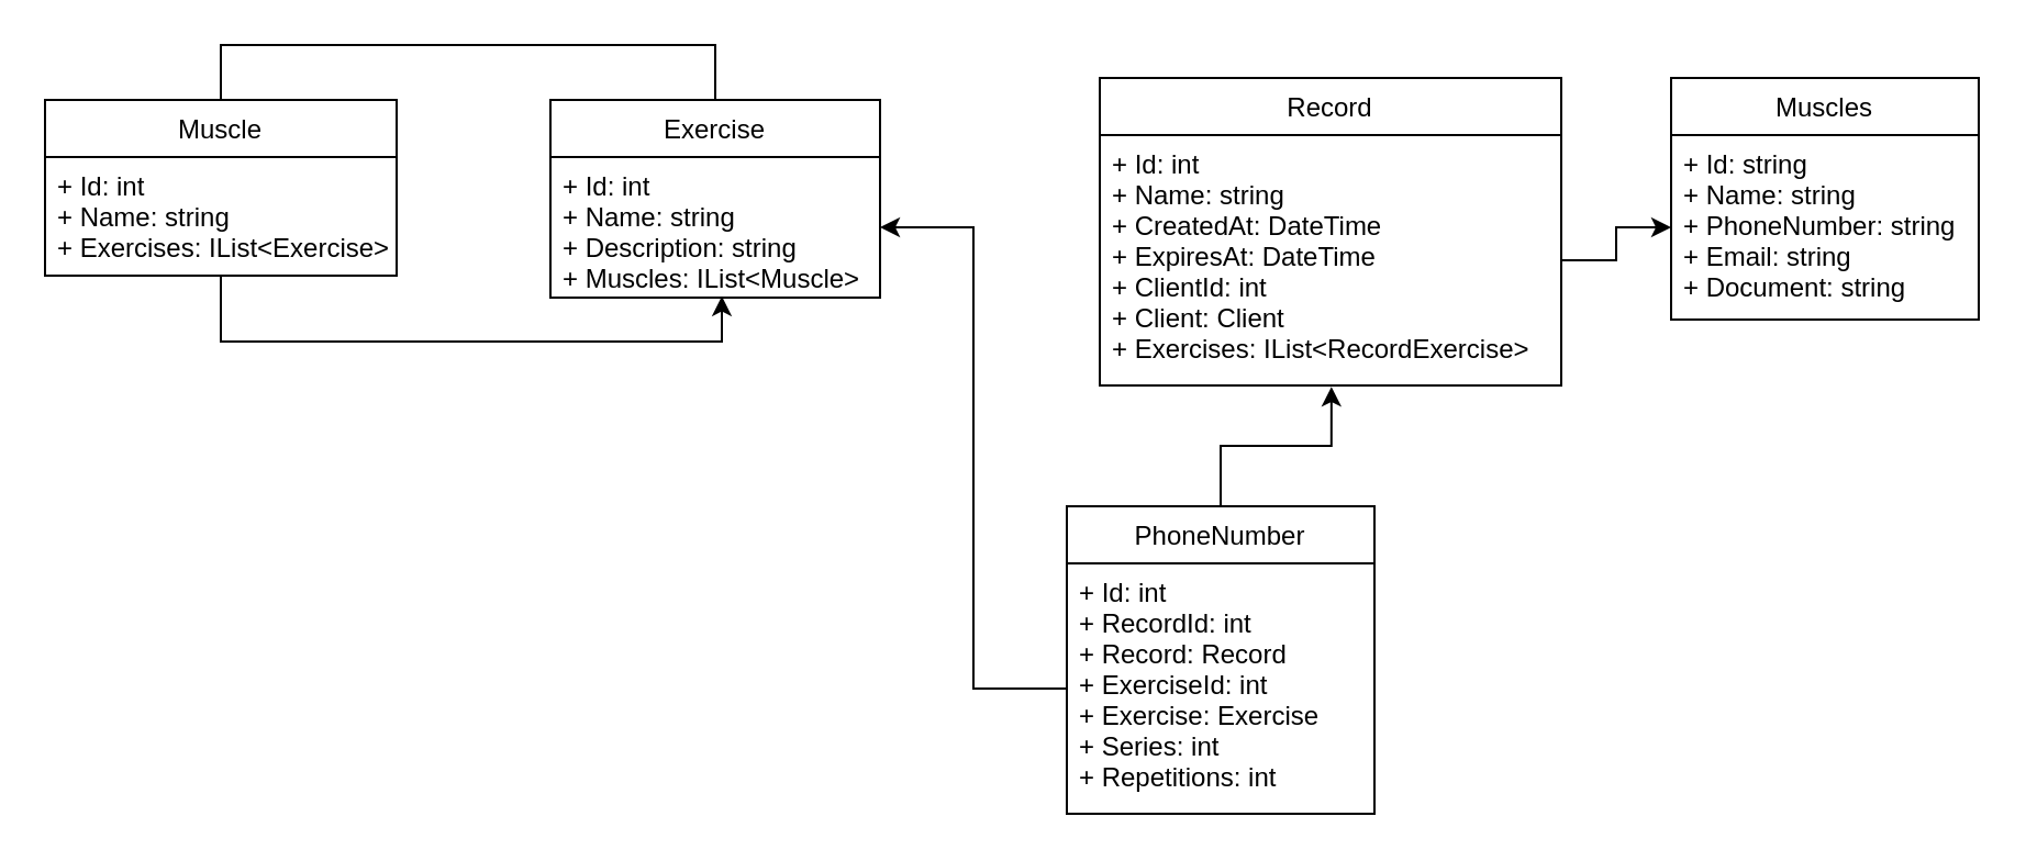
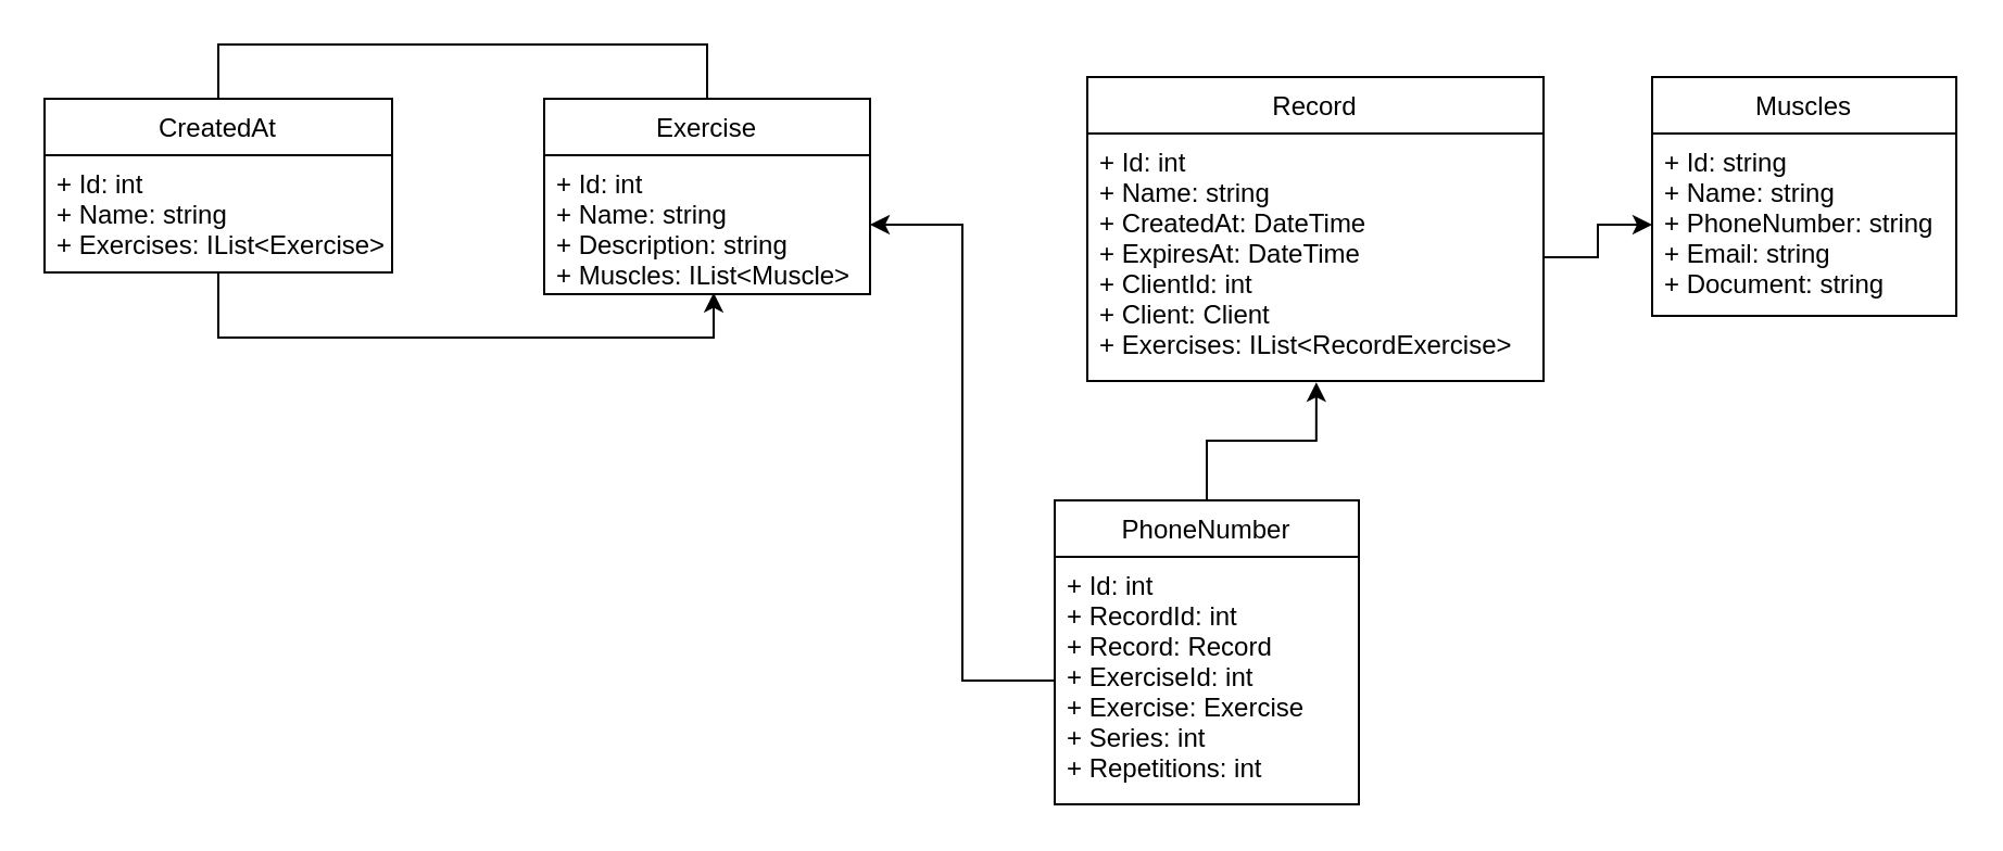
  <mxCell id="0" />
  <mxCell id="1" parent="0" />
  <mxCell id="2" style="edgeStyle=orthogonalEdgeStyle;rounded=0;orthogonalLoop=1;jettySize=auto;html=1;entryX=0.52;entryY=0.99;entryDx=0;entryDy=0;entryPerimeter=0;" edge="1" parent="1" source="3" target="7"><mxGeometry relative="1" as="geometry"><Array as="points"><mxPoint x="100" y="155" /><mxPoint x="328" y="155" /></Array></mxGeometry></mxCell>
- <mxCell id="3" value="Muscle" style="swimlane;fontStyle=0;childLayout=stackLayout;horizontal=1;startSize=26;fillColor=none;horizontalStack=0;resizeParent=1;resizeParentMax=0;resizeLast=0;collapsible=1;marginBottom=0;" vertex="1" parent="1"><mxGeometry x="20" y="45" width="160" height="80" as="geometry" /></mxCell>
+ <mxCell id="3" value="CreatedAt" style="swimlane;fontStyle=0;childLayout=stackLayout;horizontal=1;startSize=26;fillColor=none;horizontalStack=0;resizeParent=1;resizeParentMax=0;resizeLast=0;collapsible=1;marginBottom=0;" vertex="1" parent="1"><mxGeometry x="20" y="45" width="160" height="80" as="geometry" /></mxCell>
  <mxCell id="4" value="+ Id: int&#10;+ Name: string&#10;+ Exercises: IList&lt;Exercise&gt;" style="text;strokeColor=none;fillColor=none;align=left;verticalAlign=top;spacingLeft=4;spacingRight=4;overflow=hidden;rotatable=0;points=[[0,0.5],[1,0.5]];portConstraint=eastwest;" vertex="1" parent="3"><mxGeometry y="26" width="160" height="54" as="geometry" /></mxCell>
  <mxCell id="5" value="" style="edgeStyle=orthogonalEdgeStyle;rounded=0;orthogonalLoop=1;jettySize=auto;html=1;entryX=0.5;entryY=0;entryDx=0;entryDy=0;endArrow=none;" edge="1" parent="1" source="6" target="3"><mxGeometry relative="1" as="geometry"><Array as="points"><mxPoint x="325" y="20" /><mxPoint x="100" y="20" /></Array></mxGeometry></mxCell>
  <mxCell id="6" value="Exercise" style="swimlane;fontStyle=0;childLayout=stackLayout;horizontal=1;startSize=26;fillColor=none;horizontalStack=0;resizeParent=1;resizeParentMax=0;resizeLast=0;collapsible=1;marginBottom=0;" vertex="1" parent="1"><mxGeometry x="250" y="45" width="150" height="90" as="geometry" /></mxCell>
  <mxCell id="7" value="+ Id: int&#10;+ Name: string&#10;+ Description: string&#10;+ Muscles: IList&lt;Muscle&gt;" style="text;strokeColor=none;fillColor=none;align=left;verticalAlign=top;spacingLeft=4;spacingRight=4;overflow=hidden;rotatable=0;points=[[0,0.5],[1,0.5]];portConstraint=eastwest;" vertex="1" parent="6"><mxGeometry y="26" width="150" height="64" as="geometry" /></mxCell>
  <mxCell id="8" value="Muscles" style="swimlane;fontStyle=0;childLayout=stackLayout;horizontal=1;startSize=26;fillColor=none;horizontalStack=0;resizeParent=1;resizeParentMax=0;resizeLast=0;collapsible=1;marginBottom=0;" vertex="1" parent="1"><mxGeometry x="760" y="35" width="140" height="110" as="geometry" /></mxCell>
  <mxCell id="9" value="+ Id: string&#10;+ Name: string&#10;+ PhoneNumber: string&#10;+ Email: string&#10;+ Document: string" style="text;strokeColor=none;fillColor=none;align=left;verticalAlign=top;spacingLeft=4;spacingRight=4;overflow=hidden;rotatable=0;points=[[0,0.5],[1,0.5]];portConstraint=eastwest;" vertex="1" parent="8"><mxGeometry y="26" width="140" height="84" as="geometry" /></mxCell>
  <mxCell id="10" value="Record" style="swimlane;fontStyle=0;childLayout=stackLayout;horizontal=1;startSize=26;fillColor=none;horizontalStack=0;resizeParent=1;resizeParentMax=0;resizeLast=0;collapsible=1;marginBottom=0;" vertex="1" parent="1"><mxGeometry x="500" y="35" width="210" height="140" as="geometry" /></mxCell>
  <mxCell id="11" value="+ Id: int&#10;+ Name: string&#10;+ CreatedAt: DateTime&#10;+ ExpiresAt: DateTime&#10;+ ClientId: int&#10;+ Client: Client&#10;+ Exercises: IList&lt;RecordExercise&gt;" style="text;strokeColor=none;fillColor=none;align=left;verticalAlign=top;spacingLeft=4;spacingRight=4;overflow=hidden;rotatable=0;points=[[0,0.5],[1,0.5]];portConstraint=eastwest;" vertex="1" parent="10"><mxGeometry y="26" width="210" height="114" as="geometry" /></mxCell>
  <mxCell id="12" style="edgeStyle=orthogonalEdgeStyle;rounded=0;orthogonalLoop=1;jettySize=auto;html=1;" edge="1" parent="1" source="11" target="9"><mxGeometry relative="1" as="geometry" /></mxCell>
  <mxCell id="13" style="edgeStyle=orthogonalEdgeStyle;rounded=0;orthogonalLoop=1;jettySize=auto;html=1;entryX=0.502;entryY=1.005;entryDx=0;entryDy=0;entryPerimeter=0;" edge="1" parent="1" source="14" target="11"><mxGeometry relative="1" as="geometry" /></mxCell>
  <mxCell id="14" value="PhoneNumber" style="swimlane;fontStyle=0;childLayout=stackLayout;horizontal=1;startSize=26;fillColor=none;horizontalStack=0;resizeParent=1;resizeParentMax=0;resizeLast=0;collapsible=1;marginBottom=0;" vertex="1" parent="1"><mxGeometry x="485" y="230" width="140" height="140" as="geometry" /></mxCell>
  <mxCell id="15" value="+ Id: int&#10;+ RecordId: int&#10;+ Record: Record&#10;+ ExerciseId: int&#10;+ Exercise: Exercise&#10;+ Series: int&#10;+ Repetitions: int" style="text;strokeColor=none;fillColor=none;align=left;verticalAlign=top;spacingLeft=4;spacingRight=4;overflow=hidden;rotatable=0;points=[[0,0.5],[1,0.5]];portConstraint=eastwest;" vertex="1" parent="14"><mxGeometry y="26" width="140" height="114" as="geometry" /></mxCell>
  <mxCell id="16" style="edgeStyle=orthogonalEdgeStyle;rounded=0;orthogonalLoop=1;jettySize=auto;html=1;entryX=1;entryY=0.5;entryDx=0;entryDy=0;" edge="1" parent="1" source="15" target="7"><mxGeometry relative="1" as="geometry" /></mxCell>
